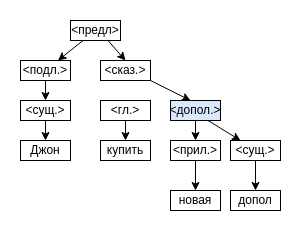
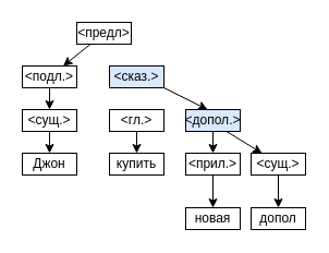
  <mxCell id="0" />
  <mxCell id="1" parent="0" />
  <mxCell id="2" style="rounded=0;orthogonalLoop=1;jettySize=auto;html=1;exitX=0.25;exitY=1;exitDx=0;exitDy=0;entryX=0.75;entryY=0;entryDx=0;entryDy=0;" parent="1" source="4" target="6" edge="1"><mxGeometry relative="1" as="geometry" /></mxCell>
- <mxCell id="3" style="edgeStyle=none;rounded=0;orthogonalLoop=1;jettySize=auto;html=1;exitX=0.75;exitY=1;exitDx=0;exitDy=0;entryX=0.5;entryY=0;entryDx=0;entryDy=0;" parent="1" source="4" target="9" edge="1"><mxGeometry relative="1" as="geometry" /></mxCell>
  <mxCell id="4" value="&amp;lt;предл&amp;gt;" style="rounded=0;whiteSpace=wrap;html=1;" parent="1" vertex="1"><mxGeometry x="70" y="20" width="50" height="20" as="geometry" /></mxCell>
  <mxCell id="5" style="edgeStyle=none;rounded=0;orthogonalLoop=1;jettySize=auto;html=1;exitX=0.5;exitY=1;exitDx=0;exitDy=0;" parent="1" source="6" edge="1"><mxGeometry relative="1" as="geometry"><mxPoint x="45" y="100" as="targetPoint" /></mxGeometry></mxCell>
  <mxCell id="6" value="&amp;lt;подл.&amp;gt;" style="rounded=0;whiteSpace=wrap;html=1;" parent="1" vertex="1"><mxGeometry x="20" y="60" width="50" height="20" as="geometry" /></mxCell>
  <mxCell id="7" style="edgeStyle=none;rounded=0;orthogonalLoop=1;jettySize=auto;html=1;exitX=0.5;exitY=1;exitDx=0;exitDy=0;startArrow=none;" parent="1" source="14" edge="1"><mxGeometry relative="1" as="geometry"><mxPoint x="125" y="100" as="targetPoint" /></mxGeometry></mxCell>
  <mxCell id="8" style="edgeStyle=none;rounded=0;orthogonalLoop=1;jettySize=auto;html=1;exitX=1;exitY=1;exitDx=0;exitDy=0;" parent="1" source="9" edge="1"><mxGeometry relative="1" as="geometry"><mxPoint x="190" y="100" as="targetPoint" /></mxGeometry></mxCell>
- <mxCell id="9" value="&amp;lt;сказ.&amp;gt;" style="rounded=0;whiteSpace=wrap;html=1;" parent="1" vertex="1"><mxGeometry x="100" y="60" width="50" height="20" as="geometry" /></mxCell>
+ <mxCell id="9" value="&amp;lt;сказ.&amp;gt;" style="rounded=0;whiteSpace=wrap;html=1;fillColor=#dae8fc;" parent="1" vertex="1"><mxGeometry x="100" y="60" width="50" height="20" as="geometry" /></mxCell>
  <mxCell id="10" style="edgeStyle=none;rounded=0;orthogonalLoop=1;jettySize=auto;html=1;exitX=0.5;exitY=1;exitDx=0;exitDy=0;" parent="1" source="11" edge="1"><mxGeometry relative="1" as="geometry"><mxPoint x="45" y="140" as="targetPoint" /></mxGeometry></mxCell>
  <mxCell id="11" value="&amp;lt;сущ.&amp;gt;" style="rounded=0;whiteSpace=wrap;html=1;" parent="1" vertex="1"><mxGeometry x="20" y="100" width="50" height="20" as="geometry" /></mxCell>
  <mxCell id="12" value="Джон" style="rounded=0;whiteSpace=wrap;html=1;" parent="1" vertex="1"><mxGeometry x="20" y="140" width="50" height="20" as="geometry" /></mxCell>
  <mxCell id="13" style="edgeStyle=none;rounded=0;orthogonalLoop=1;jettySize=auto;html=1;exitX=0.5;exitY=1;exitDx=0;exitDy=0;" parent="1" source="14" edge="1"><mxGeometry relative="1" as="geometry"><mxPoint x="125" y="140" as="targetPoint" /></mxGeometry></mxCell>
  <mxCell id="14" value="&amp;lt;гл.&amp;gt;" style="rounded=0;whiteSpace=wrap;html=1;" parent="1" vertex="1"><mxGeometry x="100" y="100" width="50" height="20" as="geometry" /></mxCell>
  <mxCell id="15" style="edgeStyle=none;rounded=0;orthogonalLoop=1;jettySize=auto;html=1;exitX=0.5;exitY=1;exitDx=0;exitDy=0;" parent="1" source="17" edge="1"><mxGeometry relative="1" as="geometry"><mxPoint x="195" y="140" as="targetPoint" /></mxGeometry></mxCell>
  <mxCell id="16" style="edgeStyle=none;rounded=0;orthogonalLoop=1;jettySize=auto;html=1;exitX=0.75;exitY=1;exitDx=0;exitDy=0;" parent="1" source="17" edge="1"><mxGeometry relative="1" as="geometry"><mxPoint x="240" y="140" as="targetPoint" /></mxGeometry></mxCell>
  <mxCell id="17" value="&amp;lt;допол.&amp;gt;" style="rounded=0;whiteSpace=wrap;html=1;fillColor=#dae8fc;" parent="1" vertex="1"><mxGeometry x="170" y="100" width="50" height="20" as="geometry" /></mxCell>
  <mxCell id="18" value="купить" style="rounded=0;whiteSpace=wrap;html=1;" parent="1" vertex="1"><mxGeometry x="100" y="140" width="50" height="20" as="geometry" /></mxCell>
  <mxCell id="19" style="edgeStyle=none;rounded=0;orthogonalLoop=1;jettySize=auto;html=1;exitX=0.5;exitY=1;exitDx=0;exitDy=0;" parent="1" source="20" edge="1"><mxGeometry relative="1" as="geometry"><mxPoint x="255" y="190" as="targetPoint" /></mxGeometry></mxCell>
  <mxCell id="20" value="&amp;lt;сущ.&amp;gt;" style="rounded=0;whiteSpace=wrap;html=1;" parent="1" vertex="1"><mxGeometry x="230" y="140" width="50" height="20" as="geometry" /></mxCell>
  <mxCell id="21" value="допол" style="rounded=0;whiteSpace=wrap;html=1;" parent="1" vertex="1"><mxGeometry x="230" y="190" width="50" height="20" as="geometry" /></mxCell>
  <mxCell id="22" style="edgeStyle=none;rounded=0;orthogonalLoop=1;jettySize=auto;html=1;exitX=0.5;exitY=1;exitDx=0;exitDy=0;entryX=0.5;entryY=0;entryDx=0;entryDy=0;" parent="1" source="23" target="24" edge="1"><mxGeometry relative="1" as="geometry"><mxPoint x="255" y="180" as="targetPoint" /></mxGeometry></mxCell>
  <mxCell id="23" value="&amp;lt;прил.&amp;gt;" style="rounded=0;whiteSpace=wrap;html=1;" parent="1" vertex="1"><mxGeometry x="170" y="140" width="50" height="20" as="geometry" /></mxCell>
  <mxCell id="24" value="новая" style="rounded=0;whiteSpace=wrap;html=1;" parent="1" vertex="1"><mxGeometry x="170" y="190" width="50" height="20" as="geometry" /></mxCell>
